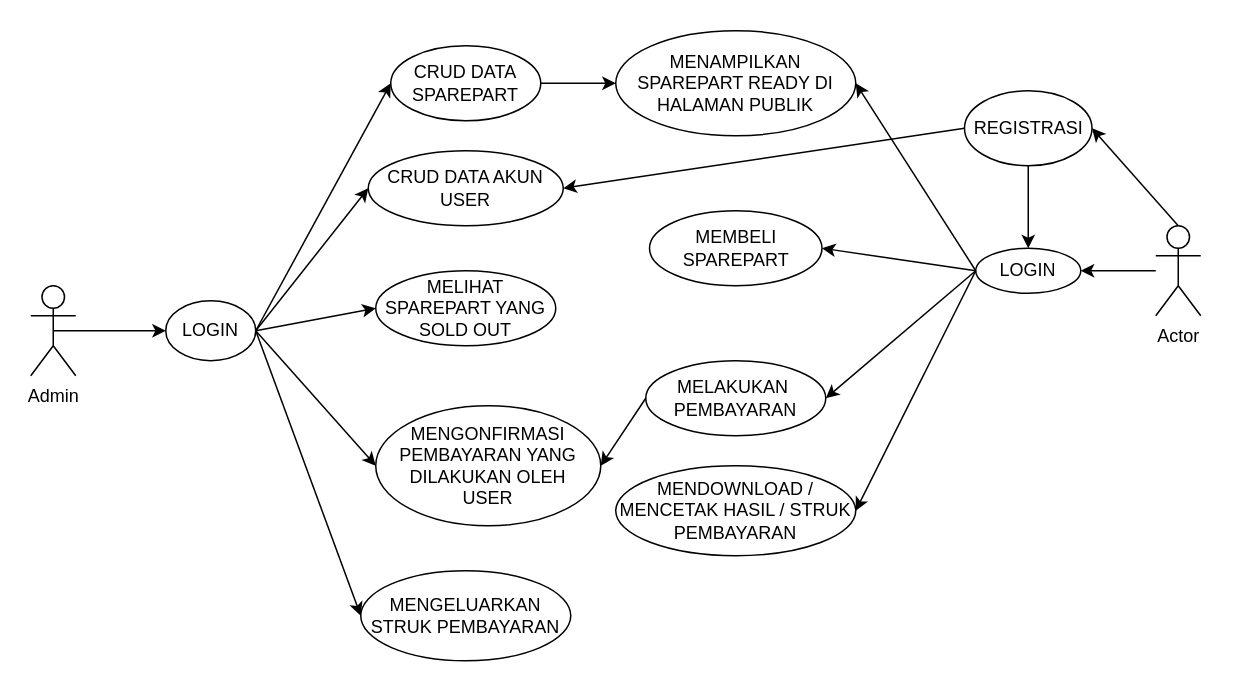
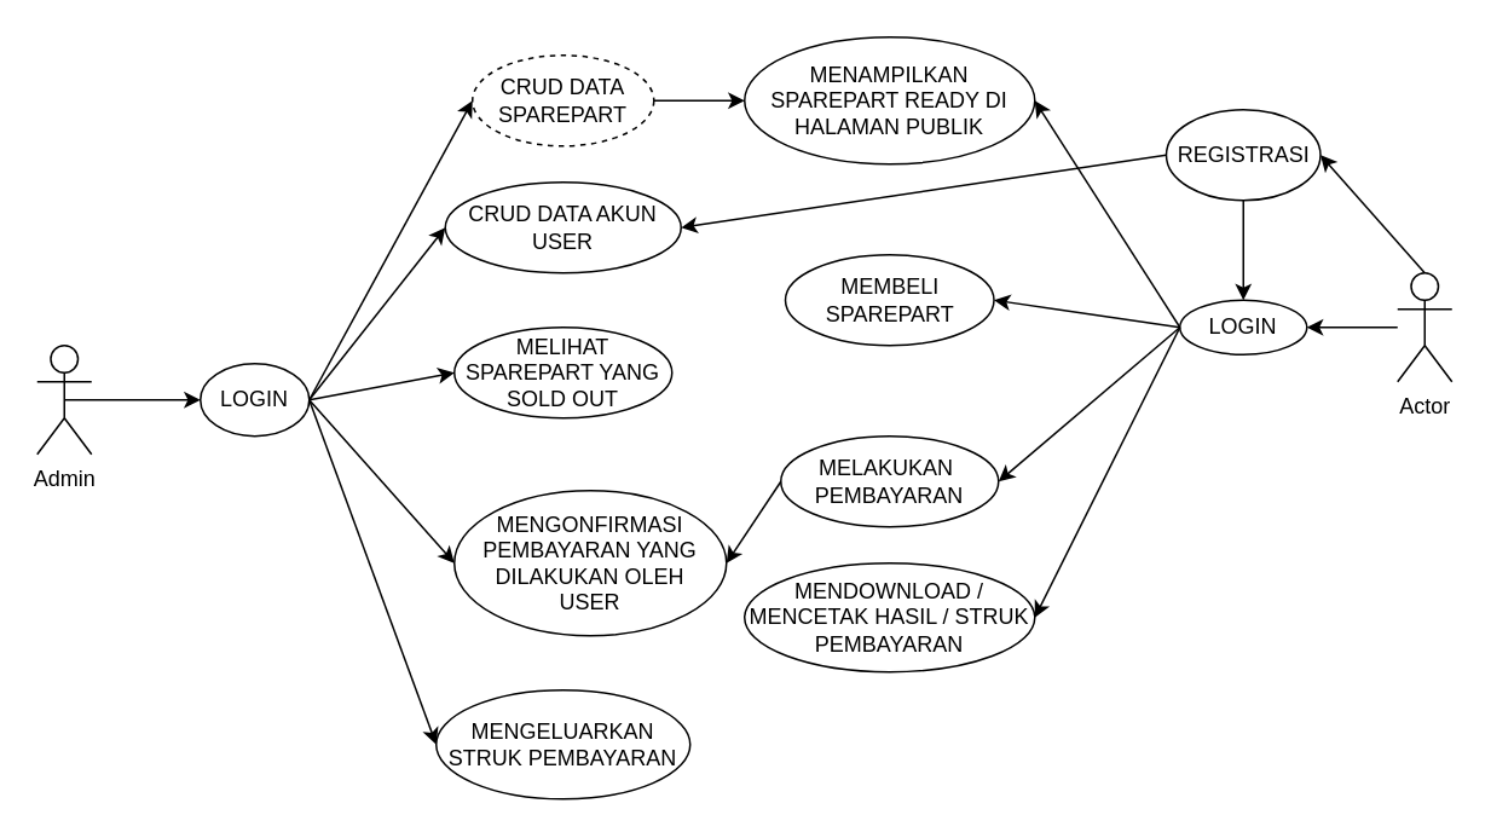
  <mxCell id="0" />
  <mxCell id="1" parent="0" />
  <mxCell id="2" value="Admin" style="shape=umlActor;verticalLabelPosition=bottom;verticalAlign=top;html=1;outlineConnect=0;" vertex="1" parent="1"><mxGeometry x="20" y="190" width="30" height="60" as="geometry" /></mxCell>
  <mxCell id="3" value="LOGIN" style="ellipse;whiteSpace=wrap;html=1;" vertex="1" parent="1"><mxGeometry x="110" y="200" width="60" height="40" as="geometry" /></mxCell>
  <mxCell id="4" value="" style="endArrow=classic;html=1;rounded=0;entryX=0;entryY=0.5;entryDx=0;entryDy=0;exitX=0.5;exitY=0.5;exitDx=0;exitDy=0;exitPerimeter=0;" edge="1" parent="1" source="2" target="3"><mxGeometry width="50" height="50" relative="1" as="geometry"><mxPoint x="60" y="160" as="sourcePoint" /><mxPoint x="110" y="110" as="targetPoint" /></mxGeometry></mxCell>
  <mxCell id="5" value="" style="edgeStyle=orthogonalEdgeStyle;rounded=0;orthogonalLoop=1;jettySize=auto;html=1;" edge="1" parent="1" source="6" target="8"><mxGeometry relative="1" as="geometry" /></mxCell>
- <mxCell id="6" value="CRUD DATA SPAREPART" style="ellipse;whiteSpace=wrap;html=1;" vertex="1" parent="1"><mxGeometry x="260" y="30" width="100" height="50" as="geometry" /></mxCell>
+ <mxCell id="6" value="CRUD DATA SPAREPART" style="ellipse;whiteSpace=wrap;html=1;dashed=1;" vertex="1" parent="1"><mxGeometry x="260" y="30" width="100" height="50" as="geometry" /></mxCell>
  <mxCell id="7" value="" style="endArrow=classic;html=1;rounded=0;exitX=1;exitY=0.5;exitDx=0;exitDy=0;entryX=0;entryY=0.5;entryDx=0;entryDy=0;" edge="1" parent="1" source="3" target="6"><mxGeometry width="50" height="50" relative="1" as="geometry"><mxPoint x="200" y="220" as="sourcePoint" /><mxPoint x="250" y="170" as="targetPoint" /></mxGeometry></mxCell>
  <mxCell id="8" value="MENAMPILKAN SPAREPART READY DI HALAMAN PUBLIK" style="ellipse;whiteSpace=wrap;html=1;" vertex="1" parent="1"><mxGeometry x="410" y="20" width="160" height="70" as="geometry" /></mxCell>
  <mxCell id="9" value="CRUD DATA AKUN&lt;br&gt;USER" style="ellipse;whiteSpace=wrap;html=1;" vertex="1" parent="1"><mxGeometry x="245" y="100" width="130" height="50" as="geometry" /></mxCell>
  <mxCell id="10" value="" style="endArrow=classic;html=1;rounded=0;exitX=1;exitY=0.5;exitDx=0;exitDy=0;entryX=0;entryY=0.5;entryDx=0;entryDy=0;" edge="1" parent="1" source="3" target="9"><mxGeometry width="50" height="50" relative="1" as="geometry"><mxPoint x="220" y="250" as="sourcePoint" /><mxPoint x="270" y="200" as="targetPoint" /></mxGeometry></mxCell>
  <mxCell id="11" value="MELIHAT SPAREPART YANG SOLD OUT" style="ellipse;whiteSpace=wrap;html=1;" vertex="1" parent="1"><mxGeometry x="250" y="180" width="120" height="50" as="geometry" /></mxCell>
  <mxCell id="12" value="" style="endArrow=classic;html=1;rounded=0;exitX=1;exitY=0.5;exitDx=0;exitDy=0;entryX=0;entryY=0.5;entryDx=0;entryDy=0;" edge="1" parent="1" source="3" target="11"><mxGeometry width="50" height="50" relative="1" as="geometry"><mxPoint x="180" y="300" as="sourcePoint" /><mxPoint x="230" y="250" as="targetPoint" /></mxGeometry></mxCell>
  <mxCell id="13" value="MENGONFIRMASI PEMBAYARAN YANG DILAKUKAN OLEH&lt;br&gt;USER" style="ellipse;whiteSpace=wrap;html=1;" vertex="1" parent="1"><mxGeometry x="250" y="270" width="150" height="80" as="geometry" /></mxCell>
  <mxCell id="14" value="" style="endArrow=classic;html=1;rounded=0;entryX=0;entryY=0.5;entryDx=0;entryDy=0;exitX=1;exitY=0.5;exitDx=0;exitDy=0;" edge="1" parent="1" source="3" target="13"><mxGeometry width="50" height="50" relative="1" as="geometry"><mxPoint x="110" y="330" as="sourcePoint" /><mxPoint x="160" y="280" as="targetPoint" /></mxGeometry></mxCell>
  <mxCell id="15" value="" style="edgeStyle=orthogonalEdgeStyle;rounded=0;orthogonalLoop=1;jettySize=auto;html=1;" edge="1" parent="1" source="16" target="17"><mxGeometry relative="1" as="geometry" /></mxCell>
  <mxCell id="16" value="Actor" style="shape=umlActor;verticalLabelPosition=bottom;verticalAlign=top;html=1;outlineConnect=0;" vertex="1" parent="1"><mxGeometry x="770" y="150" width="30" height="60" as="geometry" /></mxCell>
  <mxCell id="17" value="LOGIN" style="ellipse;whiteSpace=wrap;html=1;" vertex="1" parent="1"><mxGeometry x="650" y="165" width="70" height="30" as="geometry" /></mxCell>
  <mxCell id="18" value="" style="endArrow=classic;html=1;rounded=0;entryX=1;entryY=0.5;entryDx=0;entryDy=0;exitX=0;exitY=0.5;exitDx=0;exitDy=0;" edge="1" parent="1" source="17" target="8"><mxGeometry width="50" height="50" relative="1" as="geometry"><mxPoint x="580" y="180" as="sourcePoint" /><mxPoint x="630" y="130" as="targetPoint" /></mxGeometry></mxCell>
  <mxCell id="19" value="MEMBELI SPAREPART" style="ellipse;whiteSpace=wrap;html=1;" vertex="1" parent="1"><mxGeometry x="432.5" y="140" width="115" height="50" as="geometry" /></mxCell>
  <mxCell id="20" value="" style="endArrow=classic;html=1;rounded=0;entryX=1;entryY=0.5;entryDx=0;entryDy=0;exitX=0;exitY=0.5;exitDx=0;exitDy=0;" edge="1" parent="1" source="17" target="19"><mxGeometry width="50" height="50" relative="1" as="geometry"><mxPoint x="540" y="250" as="sourcePoint" /><mxPoint x="590" y="200" as="targetPoint" /></mxGeometry></mxCell>
  <mxCell id="21" value="" style="edgeStyle=orthogonalEdgeStyle;rounded=0;orthogonalLoop=1;jettySize=auto;html=1;" edge="1" parent="1" source="22" target="17"><mxGeometry relative="1" as="geometry" /></mxCell>
  <mxCell id="22" value="REGISTRASI" style="ellipse;whiteSpace=wrap;html=1;" vertex="1" parent="1"><mxGeometry x="642.5" y="60" width="85" height="50" as="geometry" /></mxCell>
  <mxCell id="23" value="" style="endArrow=classic;html=1;rounded=0;entryX=1;entryY=0.5;entryDx=0;entryDy=0;exitX=0.5;exitY=0;exitDx=0;exitDy=0;exitPerimeter=0;" edge="1" parent="1" source="16" target="22"><mxGeometry width="50" height="50" relative="1" as="geometry"><mxPoint x="760" y="130" as="sourcePoint" /><mxPoint x="810" y="80" as="targetPoint" /></mxGeometry></mxCell>
  <mxCell id="24" value="" style="endArrow=classic;html=1;rounded=0;entryX=1;entryY=0.5;entryDx=0;entryDy=0;exitX=0;exitY=0.5;exitDx=0;exitDy=0;" edge="1" parent="1" source="22" target="9"><mxGeometry width="50" height="50" relative="1" as="geometry"><mxPoint x="430" y="150" as="sourcePoint" /><mxPoint x="480" y="100" as="targetPoint" /></mxGeometry></mxCell>
  <mxCell id="25" value="MELAKUKAN&amp;nbsp;&lt;br&gt;PEMBAYARAN" style="ellipse;whiteSpace=wrap;html=1;" vertex="1" parent="1"><mxGeometry x="430" y="240" width="120" height="50" as="geometry" /></mxCell>
  <mxCell id="26" value="" style="endArrow=classic;html=1;rounded=0;entryX=1;entryY=0.5;entryDx=0;entryDy=0;exitX=0;exitY=0.5;exitDx=0;exitDy=0;" edge="1" parent="1" source="17" target="25"><mxGeometry width="50" height="50" relative="1" as="geometry"><mxPoint x="660" y="290" as="sourcePoint" /><mxPoint x="710" y="240" as="targetPoint" /></mxGeometry></mxCell>
  <mxCell id="27" value="" style="endArrow=classic;html=1;rounded=0;entryX=1;entryY=0.5;entryDx=0;entryDy=0;exitX=0;exitY=0.5;exitDx=0;exitDy=0;" edge="1" parent="1" source="25" target="13"><mxGeometry width="50" height="50" relative="1" as="geometry"><mxPoint x="490" y="390" as="sourcePoint" /><mxPoint x="540" y="340" as="targetPoint" /></mxGeometry></mxCell>
  <mxCell id="28" value="MENGELUARKAN STRUK PEMBAYARAN" style="ellipse;whiteSpace=wrap;html=1;" vertex="1" parent="1"><mxGeometry x="240" y="380" width="140" height="60" as="geometry" /></mxCell>
  <mxCell id="29" value="" style="endArrow=classic;html=1;rounded=0;entryX=0;entryY=0.5;entryDx=0;entryDy=0;" edge="1" parent="1" target="28"><mxGeometry width="50" height="50" relative="1" as="geometry"><mxPoint x="170" y="220" as="sourcePoint" /><mxPoint x="210" y="310" as="targetPoint" /></mxGeometry></mxCell>
  <mxCell id="30" value="MENDOWNLOAD / MENCETAK HASIL / STRUK PEMBAYARAN" style="ellipse;whiteSpace=wrap;html=1;" vertex="1" parent="1"><mxGeometry x="410" y="310" width="160" height="60" as="geometry" /></mxCell>
  <mxCell id="31" value="" style="endArrow=classic;html=1;rounded=0;entryX=1;entryY=0.5;entryDx=0;entryDy=0;exitX=0;exitY=0.5;exitDx=0;exitDy=0;" edge="1" parent="1" source="17" target="30"><mxGeometry width="50" height="50" relative="1" as="geometry"><mxPoint x="630" y="300" as="sourcePoint" /><mxPoint x="680" y="250" as="targetPoint" /></mxGeometry></mxCell>
